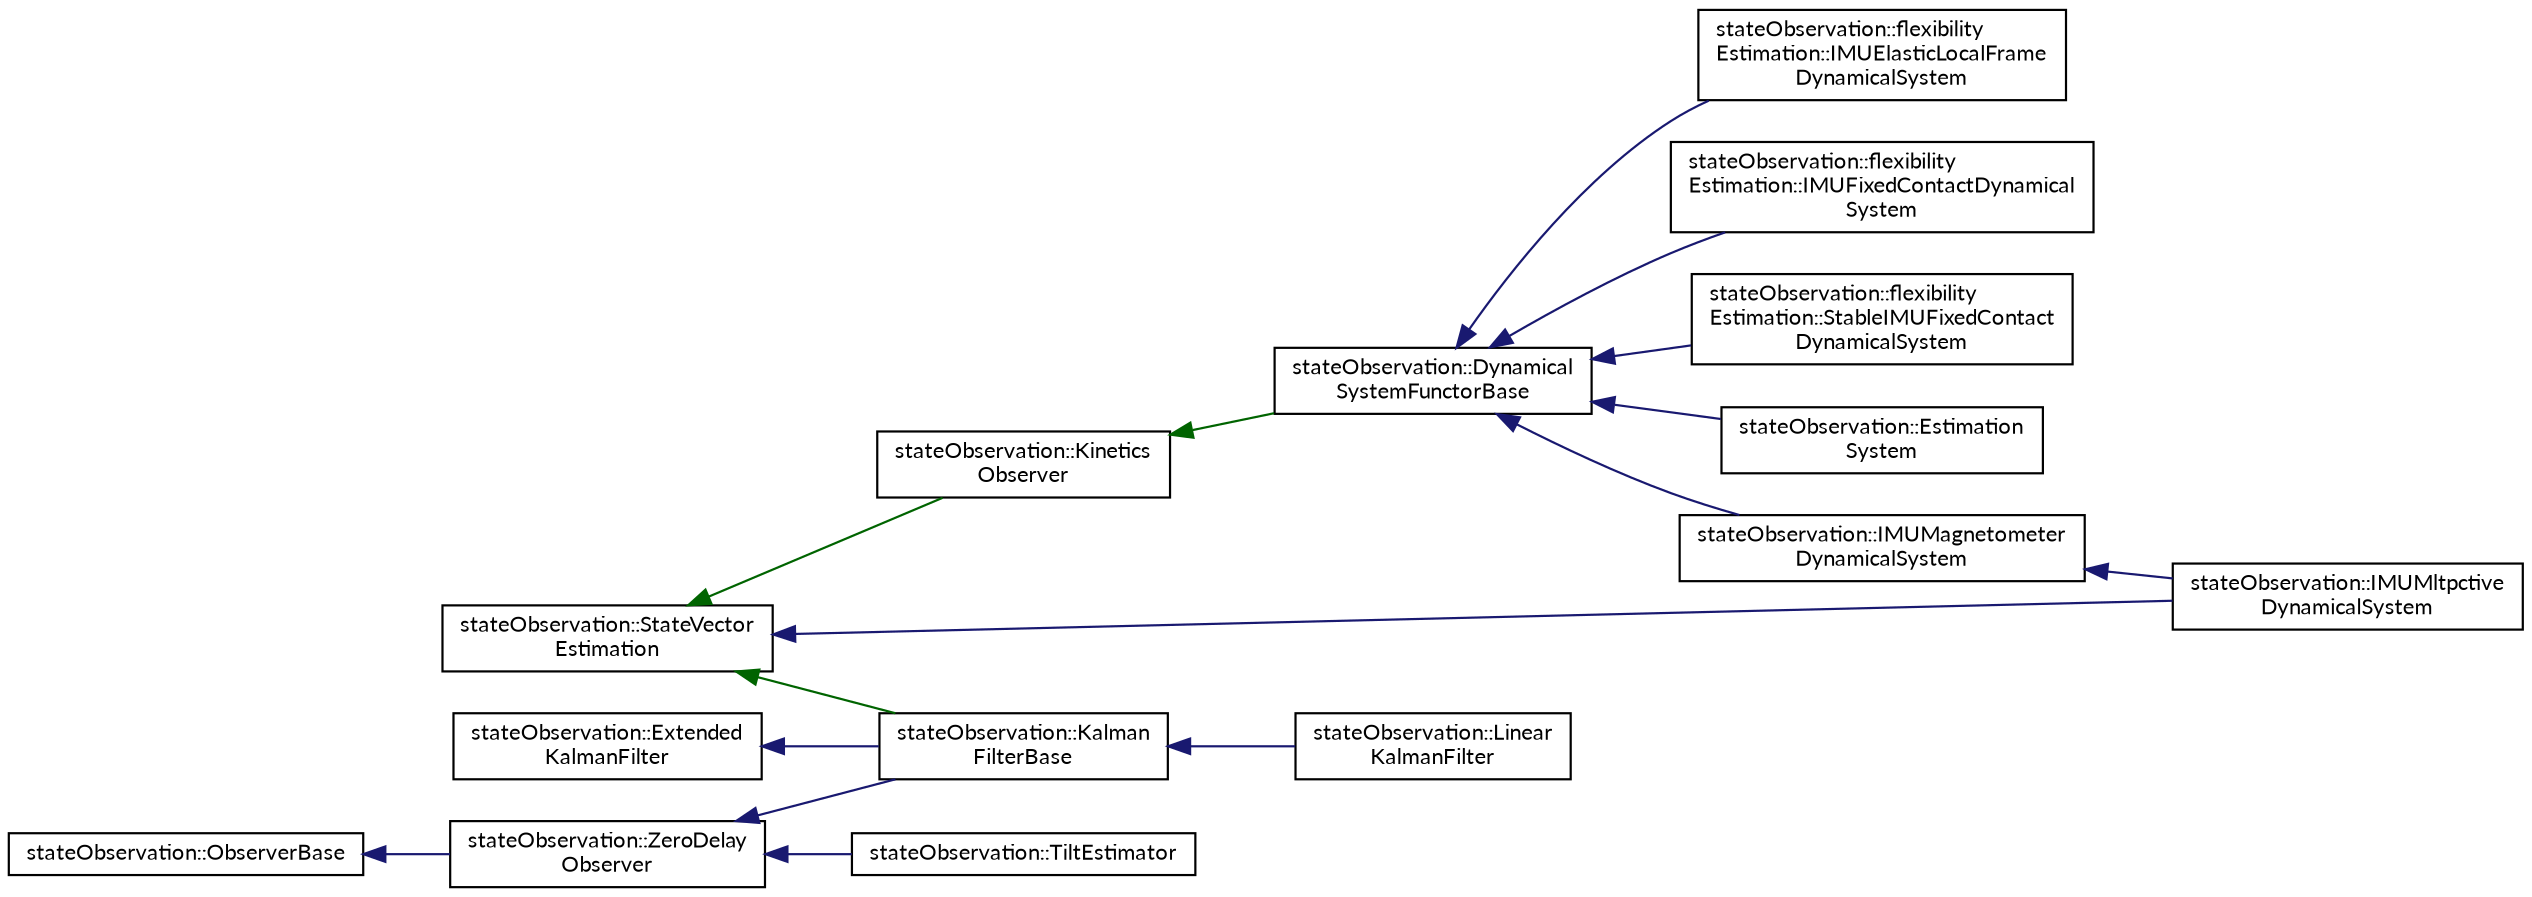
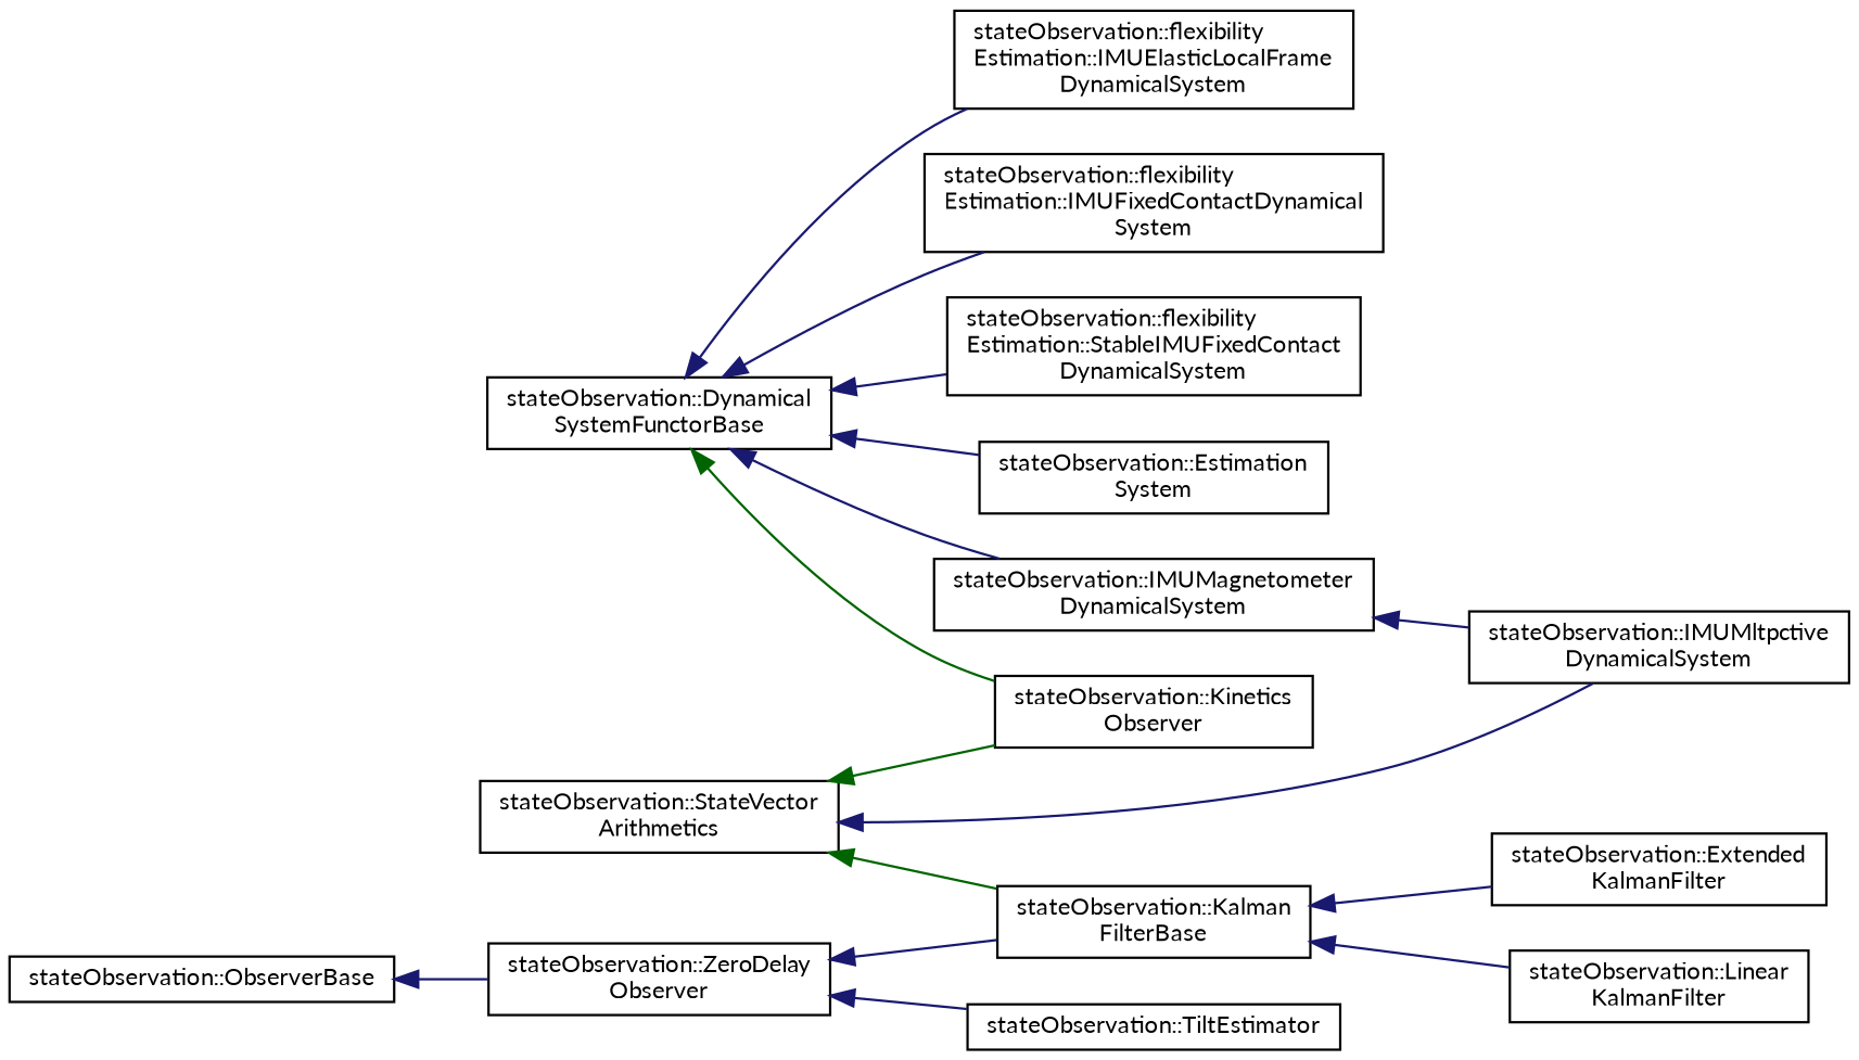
  digraph {
    fontname=Lato
    rankdir=LR
    node [color=black fillcolor=white fontname=Lato fontsize=10 shape=record style=filled]
    edge [color=midnightblue dir=back fontname=Lato fontsize=10 labelfontname=Helvetica labelfontsize=10 style=solid]
    n1 [height=0.2 label="stateObservation::Dynamical\lSystemFunctorBase" width=0.4]
    n2 [height=0.2 label="stateObservation::flexibility\lEstimation::IMUElasticLocalFrame\lDynamicalSystem" width=0.4]
    n3 [height=0.2 label="stateObservation::flexibility\lEstimation::IMUFixedContactDynamical\lSystem" width=0.4]
    n4 [height=0.2 label="stateObservation::flexibility\lEstimation::StableIMUFixedContact\lDynamicalSystem" width=0.4]
    n5 [height=0.2 label="stateObservation::Estimation\lSystem" width=0.4]
    n6 [height=0.2 label="stateObservation::IMUMagnetometer\lDynamicalSystem" width=0.4]
    n7 [height=0.2 label="stateObservation::Kinetics\lObserver" width=0.4]
    n8 [height=0.2 label="stateObservation::IMUMltpctive\lDynamicalSystem" width=0.4]
    n9 [height=0.2 label="stateObservation::ObserverBase" width=0.4]
    n10 [height=0.2 label="stateObservation::ZeroDelay\lObserver" width=0.4]
    n11 [height=0.2 label="stateObservation::Kalman\lFilterBase" width=0.4]
    n12 [height=0.2 label="stateObservation::TiltEstimator" width=0.4]
    n13 [height=0.2 label="stateObservation::Extended\lKalmanFilter" width=0.4]
    n14 [height=0.2 label="stateObservation::Linear\lKalmanFilter" width=0.4]
-   n15 [height=0.2 label="stateObservation::StateVector\lEstimation" width=0.4]
+   n15 [height=0.2 label="stateObservation::StateVector\lArithmetics" width=0.4]
    n1 -> n2
    n1 -> n3
    n1 -> n4
    n1 -> n5
    n1 -> n6
-   n7 -> n1 [color=darkgreen]
+   n1 -> n7 [color=darkgreen]
    n6 -> n8
    n9 -> n10
    n10 -> n11
    n10 -> n12
-   n13 -> n11
+   n11 -> n13
    n11 -> n14
    n15 -> n7 [color=darkgreen]
    n15 -> n8
    n15 -> n11 [color=darkgreen]
  }
